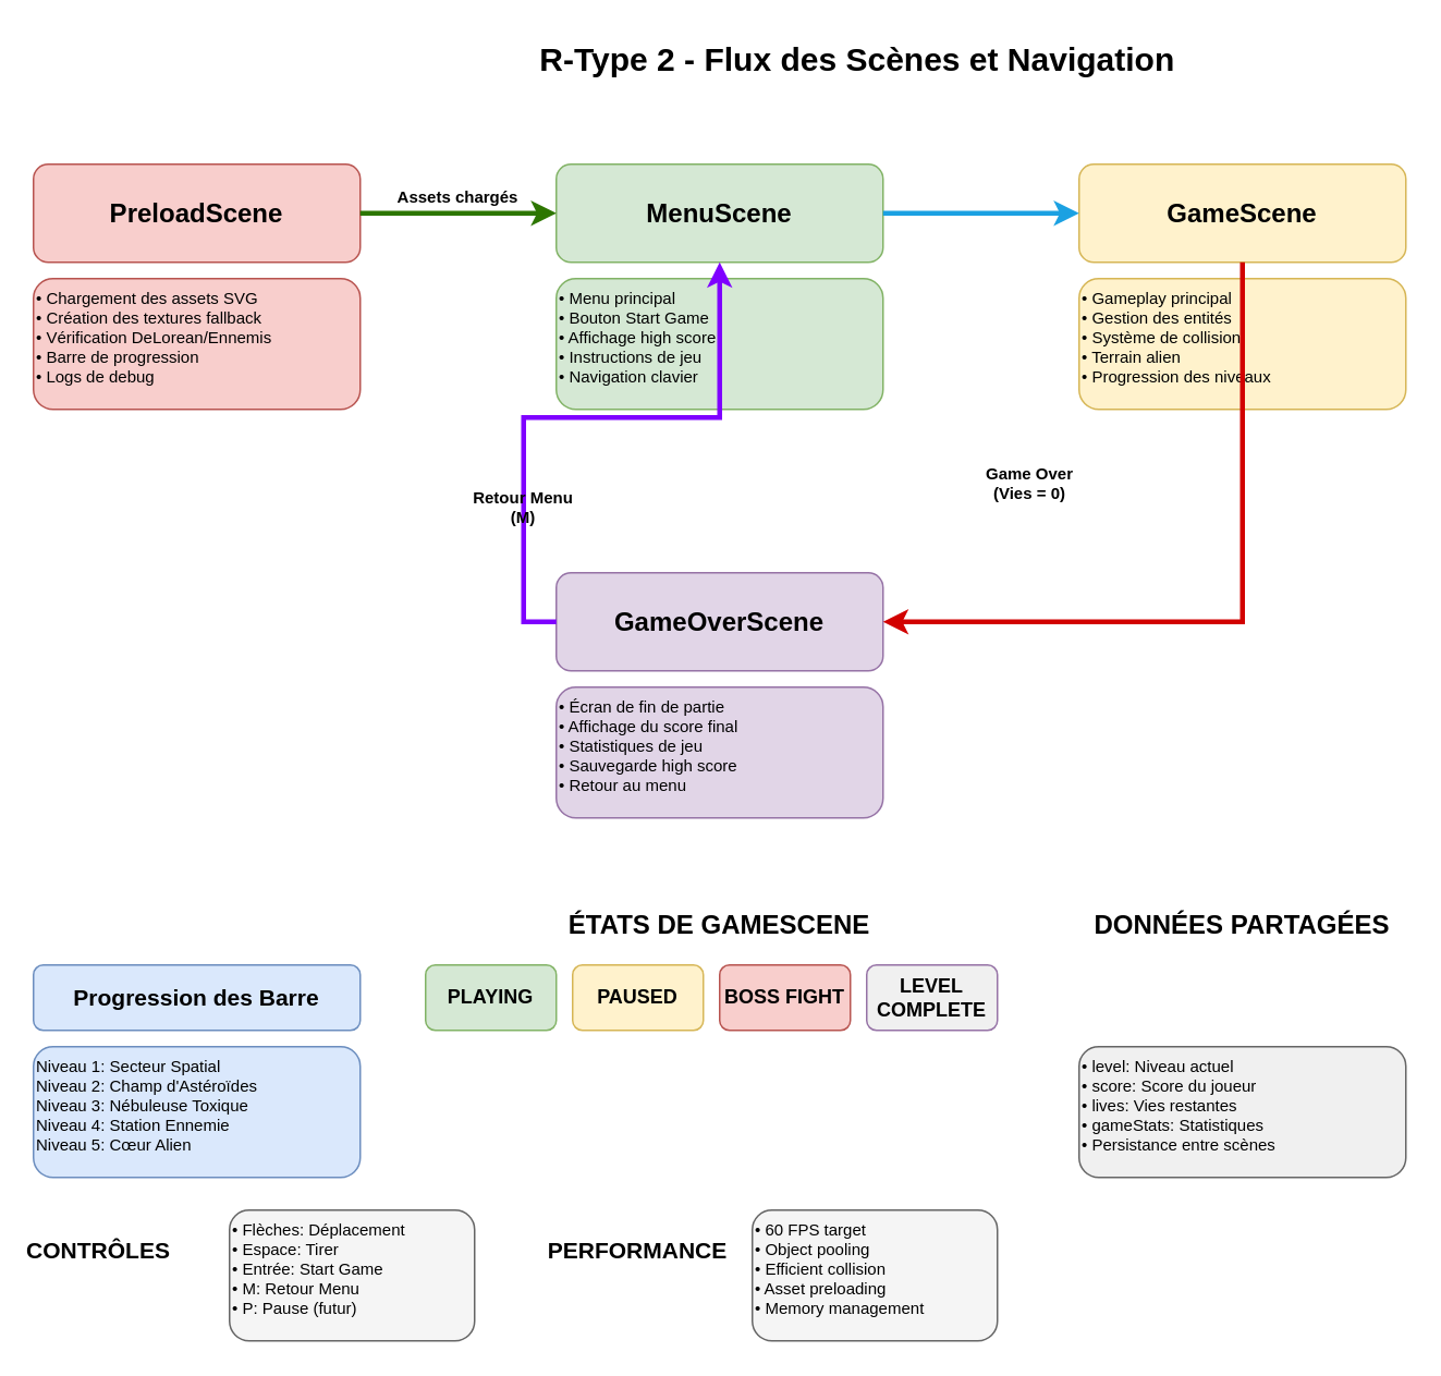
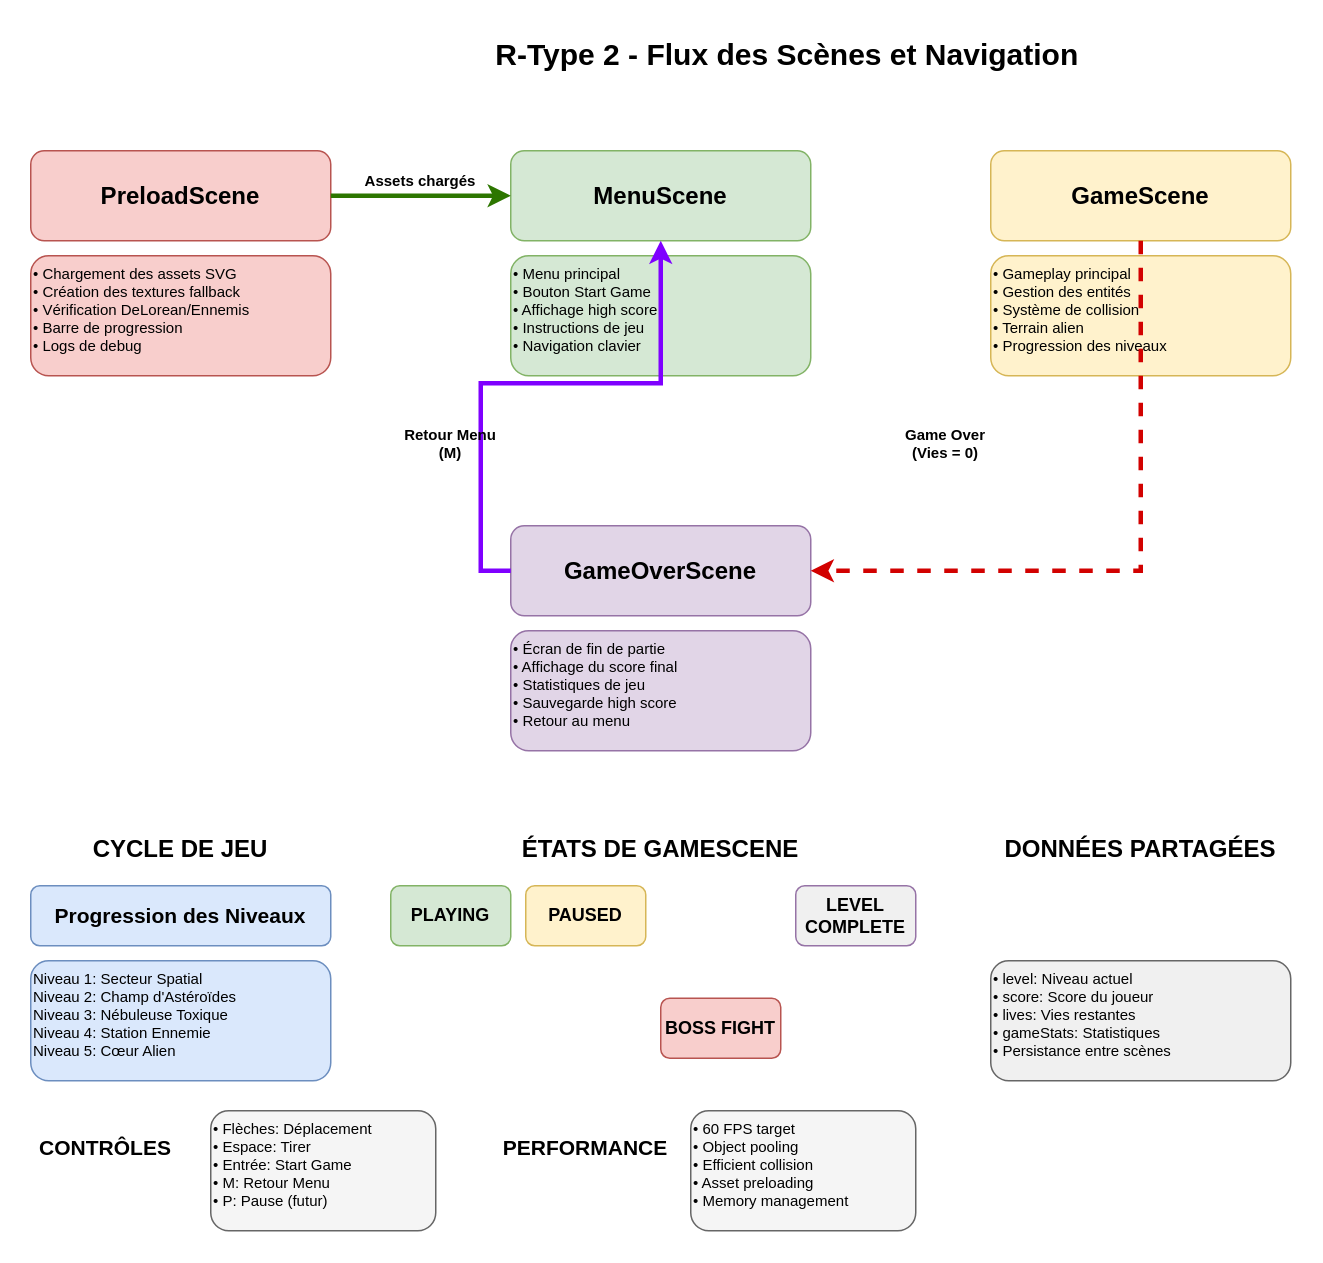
  <mxCell id="0" />
  <mxCell id="1" parent="0" />
  <mxCell id="2" value="R-Type 2 - Flux des Scènes et Navigation" style="text;html=1;strokeColor=none;fillColor=none;align=center;verticalAlign=middle;whiteSpace=wrap;rounded=0;fontSize=20;fontStyle=1;" vertex="1" parent="1"><mxGeometry x="240" y="20" width="569" height="30" as="geometry" /></mxCell>
  <mxCell id="3" value="PreloadScene" style="rounded=1;whiteSpace=wrap;html=1;fillColor=#f8cecc;strokeColor=#b85450;fontSize=16;fontStyle=1;" vertex="1" parent="1"><mxGeometry x="20" y="100" width="200" height="60" as="geometry" /></mxCell>
  <mxCell id="4" value="• Chargement des assets SVG&#10;• Création des textures fallback&#10;• Vérification DeLorean/Ennemis&#10;• Barre de progression&#10;• Logs de debug" style="text;html=1;strokeColor=#b85450;fillColor=#f8cecc;align=left;verticalAlign=top;whiteSpace=wrap;rounded=1;fontSize=10;" vertex="1" parent="1"><mxGeometry x="20" y="170" width="200" height="80" as="geometry" /></mxCell>
  <mxCell id="5" value="MenuScene" style="rounded=1;whiteSpace=wrap;html=1;fillColor=#d5e8d4;strokeColor=#82b366;fontSize=16;fontStyle=1;" vertex="1" parent="1"><mxGeometry x="340" y="100" width="200" height="60" as="geometry" /></mxCell>
  <mxCell id="6" value="• Menu principal&#10;• Bouton Start Game&#10;• Affichage high score&#10;• Instructions de jeu&#10;• Navigation clavier" style="text;html=1;strokeColor=#82b366;fillColor=#d5e8d4;align=left;verticalAlign=top;whiteSpace=wrap;rounded=1;fontSize=10;" vertex="1" parent="1"><mxGeometry x="340" y="170" width="200" height="80" as="geometry" /></mxCell>
  <mxCell id="7" value="GameScene" style="rounded=1;whiteSpace=wrap;html=1;fillColor=#fff2cc;strokeColor=#d6b656;fontSize=16;fontStyle=1;" vertex="1" parent="1"><mxGeometry x="660" y="100" width="200" height="60" as="geometry" /></mxCell>
  <mxCell id="8" value="• Gameplay principal&#10;• Gestion des entités&#10;• Système de collision&#10;• Terrain alien&#10;• Progression des niveaux" style="text;html=1;strokeColor=#d6b656;fillColor=#fff2cc;align=left;verticalAlign=top;whiteSpace=wrap;rounded=1;fontSize=10;" vertex="1" parent="1"><mxGeometry x="660" y="170" width="200" height="80" as="geometry" /></mxCell>
  <mxCell id="9" value="GameOverScene" style="rounded=1;whiteSpace=wrap;html=1;fillColor=#e1d5e7;strokeColor=#9673a6;fontSize=16;fontStyle=1;" vertex="1" parent="1"><mxGeometry x="340" y="350" width="200" height="60" as="geometry" /></mxCell>
  <mxCell id="10" value="• Écran de fin de partie&#10;• Affichage du score final&#10;• Statistiques de jeu&#10;• Sauvegarde high score&#10;• Retour au menu" style="text;html=1;strokeColor=#9673a6;fillColor=#e1d5e7;align=left;verticalAlign=top;whiteSpace=wrap;rounded=1;fontSize=10;" vertex="1" parent="1"><mxGeometry x="340" y="420" width="200" height="80" as="geometry" /></mxCell>
  <mxCell id="11" style="edgeStyle=orthogonalEdgeStyle;rounded=0;orthogonalLoop=1;jettySize=auto;html=1;exitX=1;exitY=0.5;exitDx=0;exitDy=0;entryX=0;entryY=0.5;entryDx=0;entryDy=0;strokeWidth=3;strokeColor=#2D7600;" edge="1" parent="1" source="3" target="5"><mxGeometry relative="1" as="geometry" /></mxCell>
  <mxCell id="12" value="Assets chargés" style="text;html=1;strokeColor=none;fillColor=none;align=center;verticalAlign=middle;whiteSpace=wrap;rounded=0;fontSize=10;fontStyle=1;color=#2D7600;" vertex="1" parent="1"><mxGeometry x="240" y="110" width="80" height="20" as="geometry" /></mxCell>
- <mxCell id="13" style="edgeStyle=orthogonalEdgeStyle;rounded=0;orthogonalLoop=1;jettySize=auto;html=1;exitX=1;exitY=0.5;exitDx=0;exitDy=0;entryX=0;entryY=0.5;entryDx=0;entryDy=0;strokeWidth=3;strokeColor=#1BA1E2;" edge="1" parent="1" source="5" target="7"><mxGeometry relative="1" as="geometry" /></mxCell>
- <mxCell id="14" style="edgeStyle=orthogonalEdgeStyle;rounded=0;orthogonalLoop=1;jettySize=auto;html=1;exitX=0.5;exitY=1;exitDx=0;exitDy=0;entryX=1;entryY=0.5;entryDx=0;entryDy=0;strokeWidth=3;strokeColor=#D20100;" edge="1" parent="1" source="7" target="9"><mxGeometry relative="1" as="geometry" /></mxCell>
+ <mxCell id="14" style="edgeStyle=orthogonalEdgeStyle;rounded=0;orthogonalLoop=1;jettySize=auto;html=1;exitX=0.5;exitY=1;exitDx=0;exitDy=0;entryX=1;entryY=0.5;entryDx=0;entryDy=0;strokeWidth=3;strokeColor=#D20100;dashed=1;" edge="1" parent="1" source="7" target="9"><mxGeometry relative="1" as="geometry" /></mxCell>
  <mxCell id="15" value="Game Over&#10;(Vies = 0)" style="text;html=1;strokeColor=none;fillColor=none;align=center;verticalAlign=middle;whiteSpace=wrap;rounded=0;fontSize=10;fontStyle=1;color=#D20100;" vertex="1" parent="1"><mxGeometry x="590" y="280" width="80" height="30" as="geometry" /></mxCell>
  <mxCell id="16" style="edgeStyle=orthogonalEdgeStyle;rounded=0;orthogonalLoop=1;jettySize=auto;html=1;exitX=0;exitY=0.5;exitDx=0;exitDy=0;entryX=0.5;entryY=1;entryDx=0;entryDy=0;strokeWidth=3;strokeColor=#7F00FF;" edge="1" parent="1" source="9" target="5"><mxGeometry relative="1" as="geometry" /></mxCell>
- <mxCell id="17" value="Retour Menu&#10;(M)" style="text;html=1;strokeColor=none;fillColor=none;align=center;verticalAlign=middle;whiteSpace=wrap;rounded=0;fontSize=10;fontStyle=1;color=#7F00FF;" vertex="1" parent="1"><mxGeometry x="280" y="295" width="80" height="30" as="geometry" /></mxCell>
- <mxCell id="19" value="Progression des Barre" style="rounded=1;whiteSpace=wrap;html=1;fillColor=#dae8fc;strokeColor=#6c8ebf;fontSize=14;fontStyle=1;" vertex="1" parent="1"><mxGeometry x="20" y="590" width="200" height="40" as="geometry" /></mxCell>
+ <mxCell id="17" value="Retour Menu&#10;(M)" style="text;html=1;strokeColor=none;fillColor=none;align=center;verticalAlign=middle;whiteSpace=wrap;rounded=0;fontSize=10;fontStyle=1;color=#7F00FF;" vertex="1" parent="1"><mxGeometry x="260" y="280" width="80" height="30" as="geometry" /></mxCell>
+ <mxCell id="18" value="CYCLE DE JEU" style="text;html=1;strokeColor=none;fillColor=none;align=center;verticalAlign=middle;whiteSpace=wrap;rounded=0;fontSize=16;fontStyle=1;" vertex="1" parent="1"><mxGeometry x="20" y="550" width="200" height="30" as="geometry" /></mxCell>
+ <mxCell id="19" value="Progression des Niveaux" style="rounded=1;whiteSpace=wrap;html=1;fillColor=#dae8fc;strokeColor=#6c8ebf;fontSize=14;fontStyle=1;" vertex="1" parent="1"><mxGeometry x="20" y="590" width="200" height="40" as="geometry" /></mxCell>
  <mxCell id="20" value="Niveau 1: Secteur Spatial&#10;Niveau 2: Champ d'Astéroïdes&#10;Niveau 3: Nébuleuse Toxique&#10;Niveau 4: Station Ennemie&#10;Niveau 5: Cœur Alien" style="text;html=1;strokeColor=#6c8ebf;fillColor=#dae8fc;align=left;verticalAlign=top;whiteSpace=wrap;rounded=1;fontSize=10;" vertex="1" parent="1"><mxGeometry x="20" y="640" width="200" height="80" as="geometry" /></mxCell>
  <mxCell id="21" value="ÉTATS DE GAMESCENE" style="text;html=1;strokeColor=none;fillColor=none;align=center;verticalAlign=middle;whiteSpace=wrap;rounded=0;fontSize=16;fontStyle=1;" vertex="1" parent="1"><mxGeometry x="340" y="550" width="200" height="30" as="geometry" /></mxCell>
  <mxCell id="22" value="PLAYING" style="rounded=1;whiteSpace=wrap;html=1;fillColor=#d5e8d4;strokeColor=#82b366;fontSize=12;fontStyle=1;" vertex="1" parent="1"><mxGeometry x="260" y="590" width="80" height="40" as="geometry" /></mxCell>
  <mxCell id="23" value="PAUSED" style="rounded=1;whiteSpace=wrap;html=1;fillColor=#fff2cc;strokeColor=#d6b656;fontSize=12;fontStyle=1;" vertex="1" parent="1"><mxGeometry x="350" y="590" width="80" height="40" as="geometry" /></mxCell>
- <mxCell id="24" value="BOSS FIGHT" style="rounded=1;whiteSpace=wrap;html=1;fillColor=#f8cecc;strokeColor=#b85450;fontSize=12;fontStyle=1;" vertex="1" parent="1"><mxGeometry x="440" y="590" width="80" height="40" as="geometry" /></mxCell>
+ <mxCell id="24" value="BOSS FIGHT" style="rounded=1;whiteSpace=wrap;html=1;fillColor=#f8cecc;strokeColor=#b85450;fontSize=12;fontStyle=1;" vertex="1" parent="1"><mxGeometry x="440" y="665" width="80" height="40" as="geometry" /></mxCell>
  <mxCell id="25" value="LEVEL&#10;COMPLETE" style="rounded=1;whiteSpace=wrap;html=1;fillColor=#f0f0f0;strokeColor=#9673a6;fontSize=12;fontStyle=1;" vertex="1" parent="1"><mxGeometry x="530" y="590" width="80" height="40" as="geometry" /></mxCell>
  <mxCell id="26" value="DONNÉES PARTAGÉES" style="text;html=1;strokeColor=none;fillColor=none;align=center;verticalAlign=middle;whiteSpace=wrap;rounded=0;fontSize=16;fontStyle=1;" vertex="1" parent="1"><mxGeometry x="660" y="550" width="200" height="30" as="geometry" /></mxCell>
  <mxCell id="27" value="• level: Niveau actuel&#10;• score: Score du joueur&#10;• lives: Vies restantes&#10;• gameStats: Statistiques&#10;• Persistance entre scènes" style="text;html=1;strokeColor=#666666;fillColor=#f0f0f0;align=left;verticalAlign=top;whiteSpace=wrap;rounded=1;fontSize=10;" vertex="1" parent="1"><mxGeometry x="660" y="640" width="200" height="80" as="geometry" /></mxCell>
- <mxCell id="28" value="CONTRÔLES" style="text;html=1;strokeColor=none;fillColor=none;align=center;verticalAlign=middle;whiteSpace=wrap;rounded=0;fontSize=14;fontStyle=1;" vertex="1" parent="1"><mxGeometry x="10" y="750" width="100" height="30" as="geometry" /></mxCell>
+ <mxCell id="28" value="CONTRÔLES" style="text;html=1;strokeColor=none;fillColor=none;align=center;verticalAlign=middle;whiteSpace=wrap;rounded=0;fontSize=14;fontStyle=1;" vertex="1" parent="1"><mxGeometry x="20" y="750" width="100" height="30" as="geometry" /></mxCell>
  <mxCell id="29" value="• Flèches: Déplacement&#10;• Espace: Tirer&#10;• Entrée: Start Game&#10;• M: Retour Menu&#10;• P: Pause (futur)" style="text;html=1;strokeColor=#666666;fillColor=#f5f5f5;align=left;verticalAlign=top;whiteSpace=wrap;rounded=1;fontSize=10;" vertex="1" parent="1"><mxGeometry x="140" y="740" width="150" height="80" as="geometry" /></mxCell>
  <mxCell id="30" value="PERFORMANCE" style="text;html=1;strokeColor=none;fillColor=none;align=center;verticalAlign=middle;whiteSpace=wrap;rounded=0;fontSize=14;fontStyle=1;" vertex="1" parent="1"><mxGeometry x="340" y="750" width="100" height="30" as="geometry" /></mxCell>
  <mxCell id="31" value="• 60 FPS target&#10;• Object pooling&#10;• Efficient collision&#10;• Asset preloading&#10;• Memory management" style="text;html=1;strokeColor=#666666;fillColor=#f5f5f5;align=left;verticalAlign=top;whiteSpace=wrap;rounded=1;fontSize=10;" vertex="1" parent="1"><mxGeometry x="460" y="740" width="150" height="80" as="geometry" /></mxCell>
